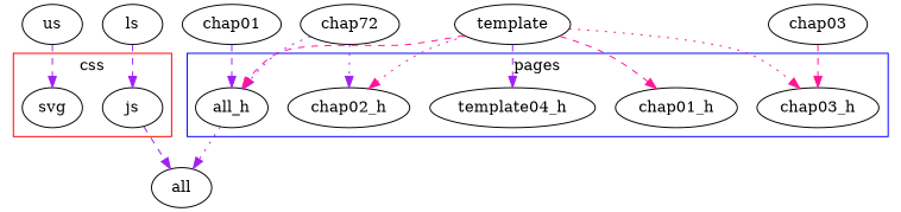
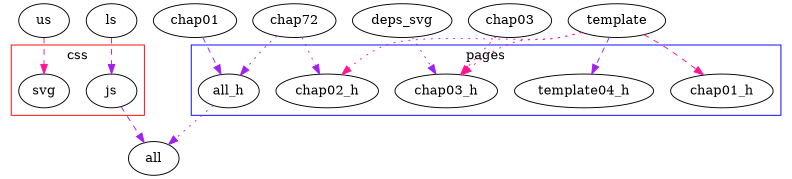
  digraph {
    edge [color=purple style=dotted]
    chap03_h
    chap01_h
    chap02_h
    n4 [label=template04_h]
    all_h
    js
    n7 [label=svg]
    all
+   deps_svg
    chap01
    n11 [label=chap72]
    chap03
    template
    us
    ls
    subgraph cluster_1 {
      color=blue
      label=pages
      chap03_h
      chap01_h
      chap02_h
      n4
      all_h
    }
    subgraph cluster_2 {
      color=red
      label=css
      js
      n7
    }
    all_h -> all
    js -> all [style=dashed]
+   deps_svg -> chap03_h
    chap01 -> all_h [style=dashed]
    n11 -> chap02_h
    n11 -> all_h
-   chap03 -> chap03_h [color=deeppink style=dashed]
+   chap03 -> chap03_h [color=deeppink]
    template -> chap03_h [color=deeppink]
    template -> chap01_h [color=deeppink style=dashed]
    template -> chap02_h [color=deeppink]
    template -> n4 [style=dashed]
-   template -> all_h [color=deeppink style=dashed]
-   us -> n7 [style=dashed]
+   us -> n7 [color=deeppink style=dashed]
    ls -> js [style=dashed]
  }
